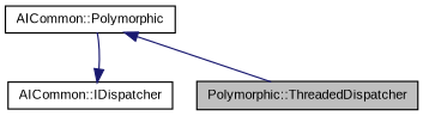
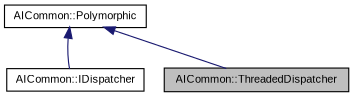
  digraph {
    fontname="Liberation Sans"
    node [color=black fillcolor=white fontname="Liberation Sans" fontsize=10 shape=record style=filled]
    edge [color=midnightblue dir=back fontname="Liberation Sans" fontsize=10 labelfontname=Helvetica labelfontsize=10 style=solid]
-   n1 [fillcolor=grey75 fontcolor=black height=0.2 label="Polymorphic::ThreadedDispatcher" width=0.4]
+   n1 [fillcolor=grey75 fontcolor=black height=0.2 label="AICommon::ThreadedDispatcher" width=0.4]
    n2 [height=0.2 label="AICommon::IDispatcher" width=0.4]
    n3 [height=0.2 label="AICommon::Polymorphic" width=0.4]
    n3 -> n1
-   n2 -> n3
+   n3 -> n2
  }
